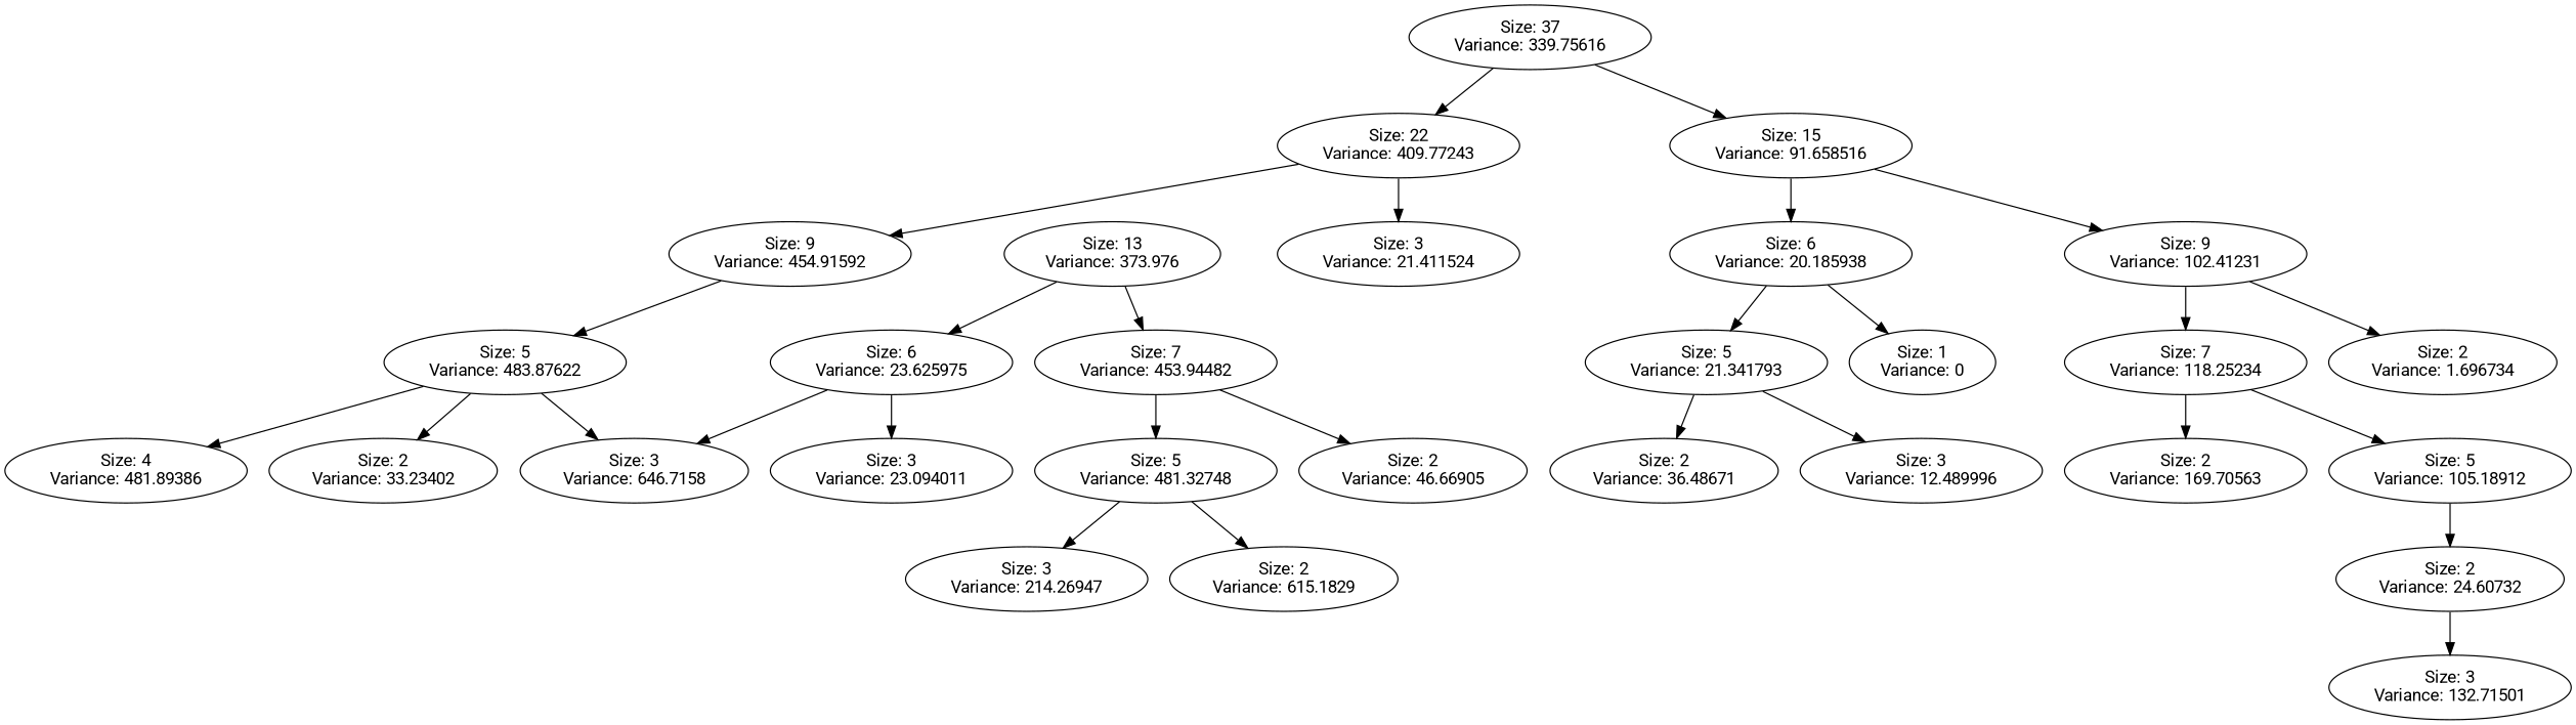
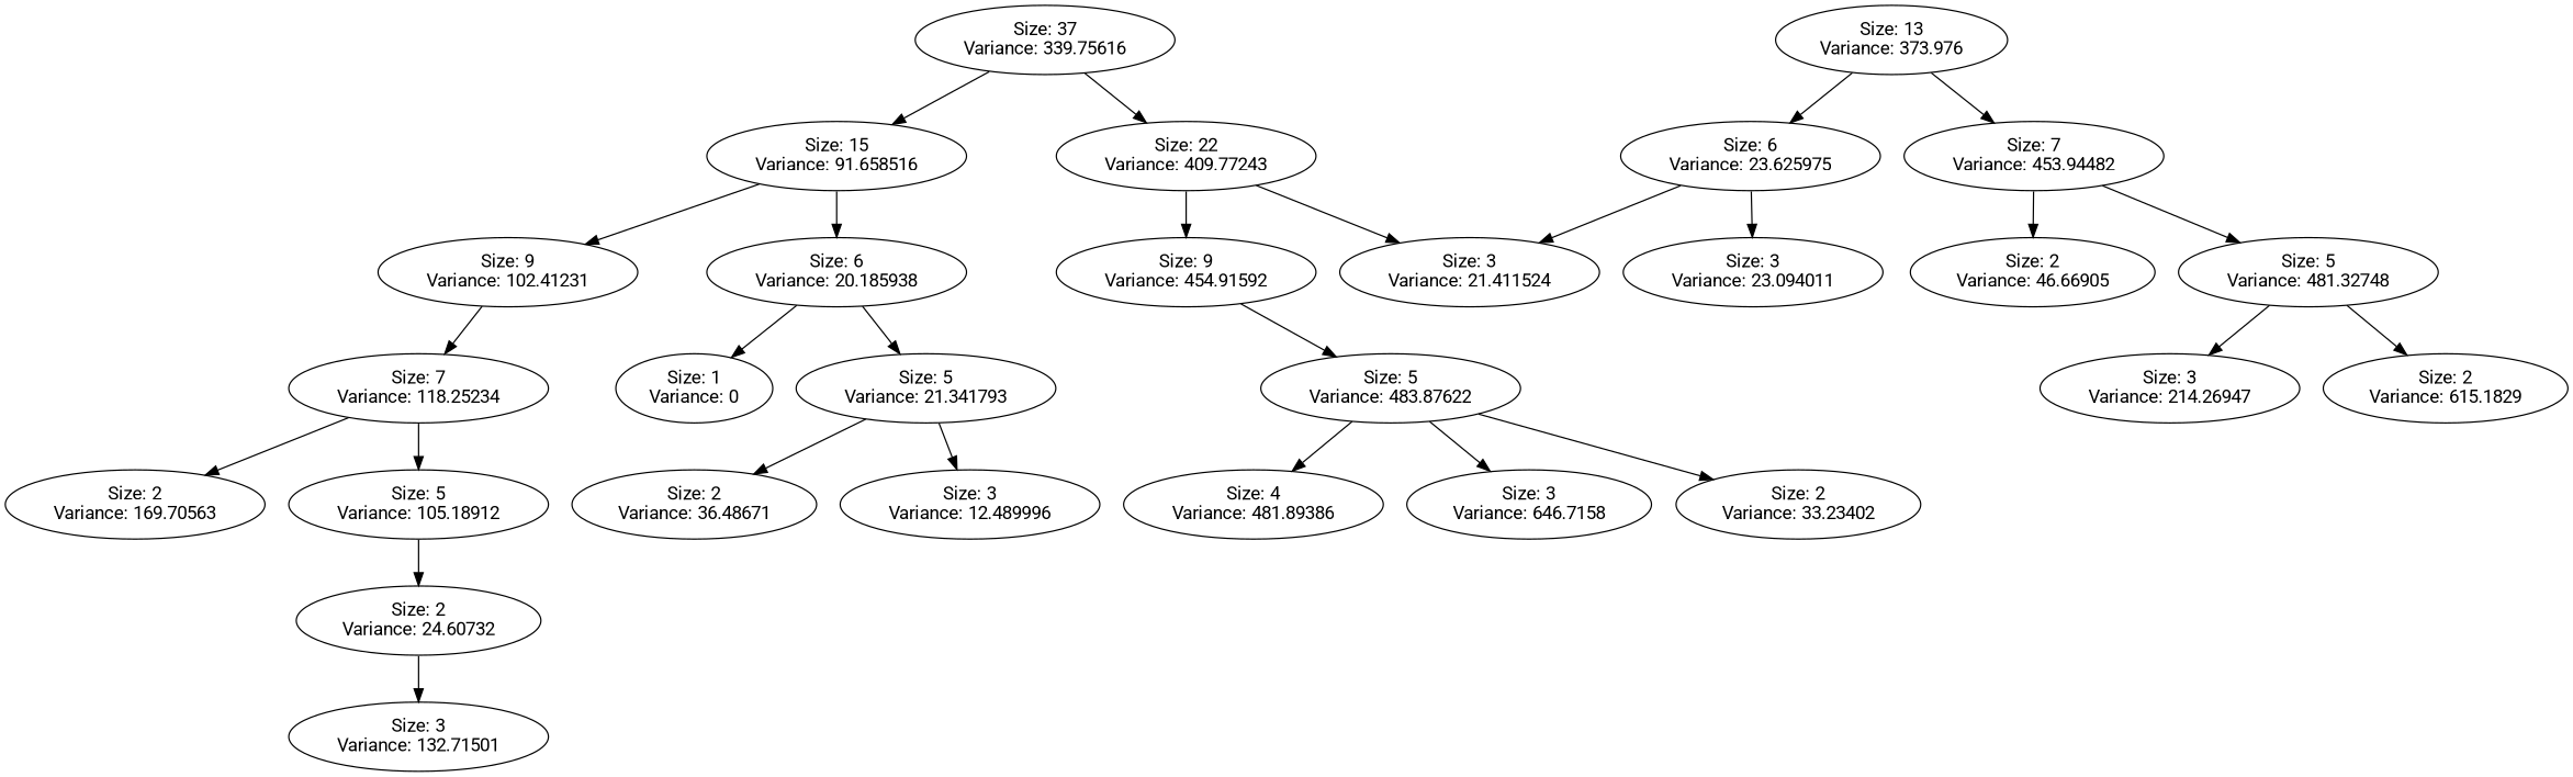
  digraph {
    L=4
    fontname=Roboto
    node [fontname=Roboto]
    edge [fontname=Roboto]
    "Size: 37\nVariance: 339.75616"
    "Size: 22\nVariance: 409.77243"
    "Size: 15\nVariance: 91.658516"
    "Size: 9\nVariance: 454.91592"
    "Size: 3\nVariance: 21.411524"
    "Size: 6\nVariance: 20.185938"
    "Size: 9\nVariance: 102.41231"
    "Size: 13\nVariance: 373.976"
    "Size: 7\nVariance: 453.94482"
    "Size: 6\nVariance: 23.625975"
    "Size: 5\nVariance: 483.87622"
    "Size: 5\nVariance: 21.341793"
    "Size: 1\nVariance: 0"
    "Size: 7\nVariance: 118.25234"
-   "Size: 2\nVariance: 1.696734"
    "Size: 5\nVariance: 481.32748"
    "Size: 2\nVariance: 46.66905"
    "Size: 3\nVariance: 23.094011"
    "Size: 4\nVariance: 481.89386"
    "Size: 3\nVariance: 646.7158"
    "Size: 2\nVariance: 33.23402"
    "Size: 3\nVariance: 214.26947"
    "Size: 2\nVariance: 615.1829"
    "Size: 2\nVariance: 36.48671"
    "Size: 3\nVariance: 12.489996"
    "Size: 2\nVariance: 169.70563"
    "Size: 5\nVariance: 105.18912"
    "Size: 2\nVariance: 24.60732"
    "Size: 3\nVariance: 132.71501"
    "Size: 37\nVariance: 339.75616" -> "Size: 22\nVariance: 409.77243"
    "Size: 37\nVariance: 339.75616" -> "Size: 15\nVariance: 91.658516"
    "Size: 22\nVariance: 409.77243" -> "Size: 9\nVariance: 454.91592"
    "Size: 22\nVariance: 409.77243" -> "Size: 3\nVariance: 21.411524"
    "Size: 15\nVariance: 91.658516" -> "Size: 6\nVariance: 20.185938"
    "Size: 15\nVariance: 91.658516" -> "Size: 9\nVariance: 102.41231"
    "Size: 9\nVariance: 454.91592" -> "Size: 5\nVariance: 483.87622"
    "Size: 6\nVariance: 20.185938" -> "Size: 5\nVariance: 21.341793"
    "Size: 6\nVariance: 20.185938" -> "Size: 1\nVariance: 0"
    "Size: 9\nVariance: 102.41231" -> "Size: 7\nVariance: 118.25234"
-   "Size: 9\nVariance: 102.41231" -> "Size: 2\nVariance: 1.696734"
    "Size: 13\nVariance: 373.976" -> "Size: 7\nVariance: 453.94482"
    "Size: 13\nVariance: 373.976" -> "Size: 6\nVariance: 23.625975"
    "Size: 7\nVariance: 453.94482" -> "Size: 5\nVariance: 481.32748"
    "Size: 7\nVariance: 453.94482" -> "Size: 2\nVariance: 46.66905"
-   "Size: 6\nVariance: 23.625975" -> "Size: 3\nVariance: 646.7158"
+   "Size: 6\nVariance: 23.625975" -> "Size: 3\nVariance: 21.411524"
    "Size: 6\nVariance: 23.625975" -> "Size: 3\nVariance: 23.094011"
    "Size: 5\nVariance: 483.87622" -> "Size: 4\nVariance: 481.89386"
    "Size: 5\nVariance: 483.87622" -> "Size: 3\nVariance: 646.7158"
    "Size: 5\nVariance: 483.87622" -> "Size: 2\nVariance: 33.23402"
    "Size: 5\nVariance: 21.341793" -> "Size: 2\nVariance: 36.48671"
    "Size: 5\nVariance: 21.341793" -> "Size: 3\nVariance: 12.489996"
    "Size: 7\nVariance: 118.25234" -> "Size: 2\nVariance: 169.70563"
    "Size: 7\nVariance: 118.25234" -> "Size: 5\nVariance: 105.18912"
    "Size: 5\nVariance: 481.32748" -> "Size: 3\nVariance: 214.26947"
    "Size: 5\nVariance: 481.32748" -> "Size: 2\nVariance: 615.1829"
    "Size: 5\nVariance: 105.18912" -> "Size: 2\nVariance: 24.60732"
    "Size: 2\nVariance: 24.60732" -> "Size: 3\nVariance: 132.71501"
  }
